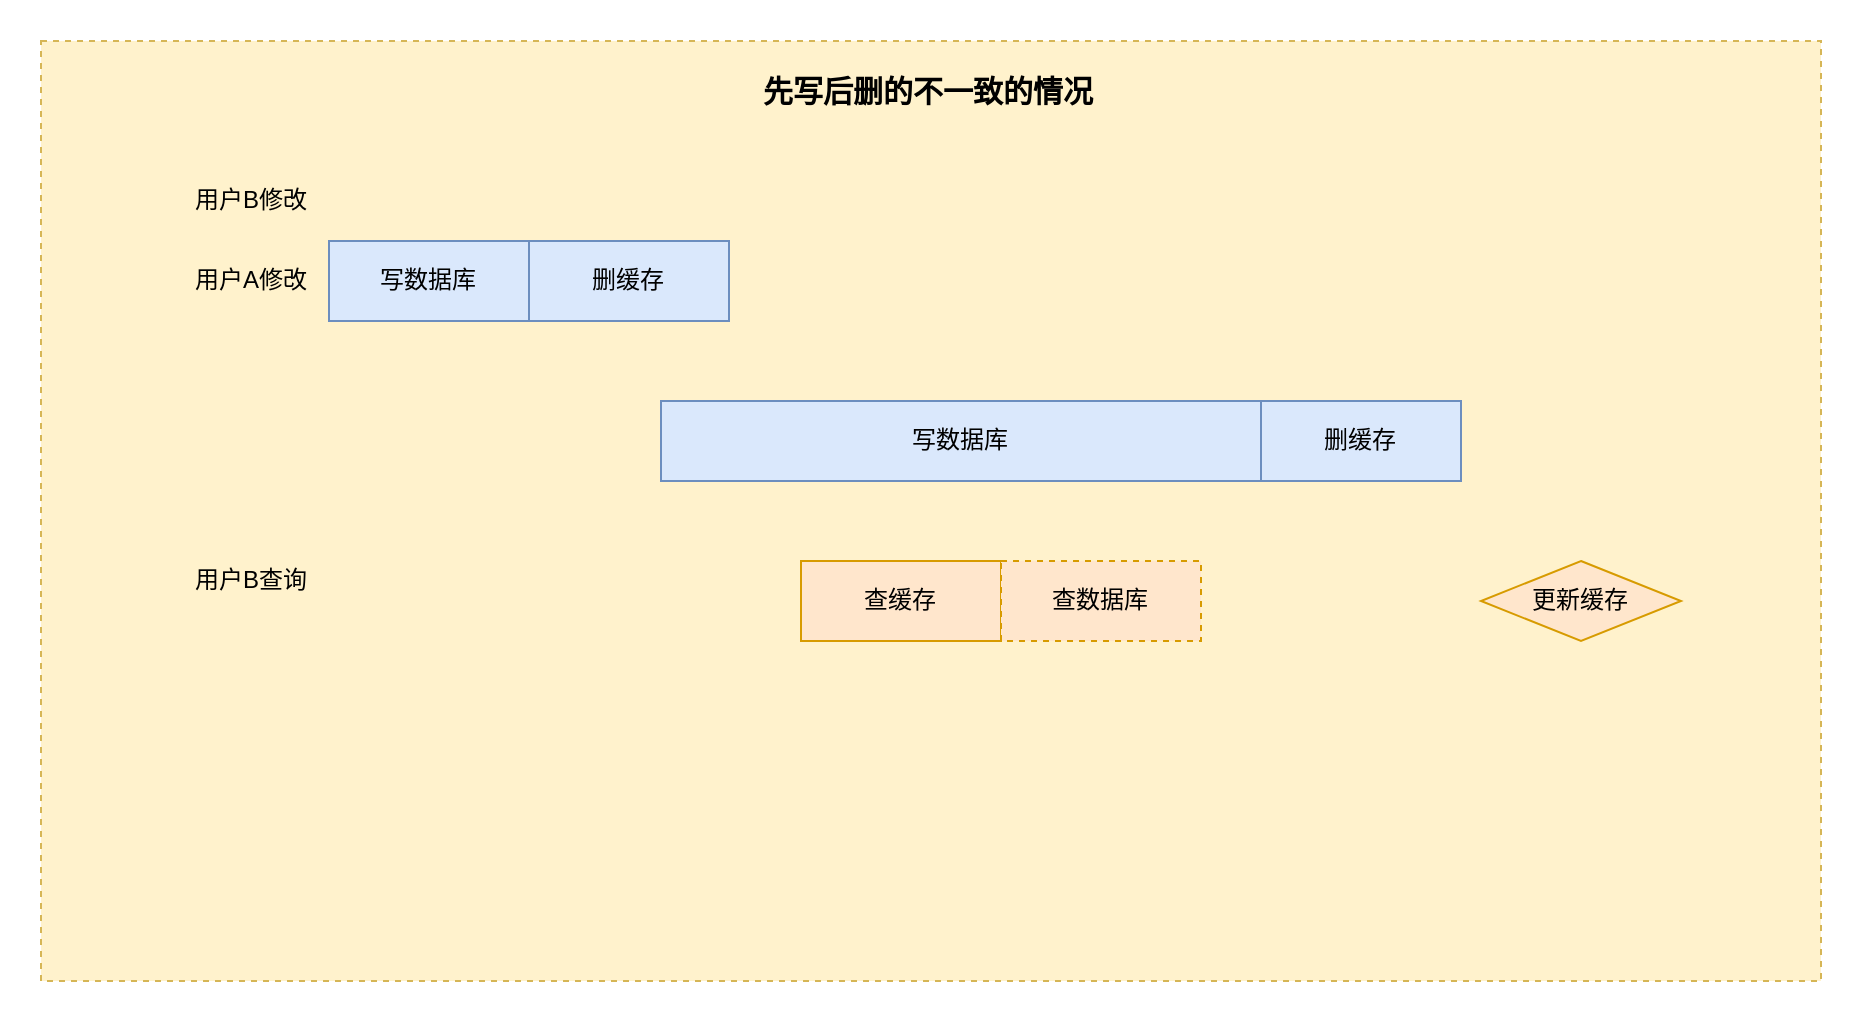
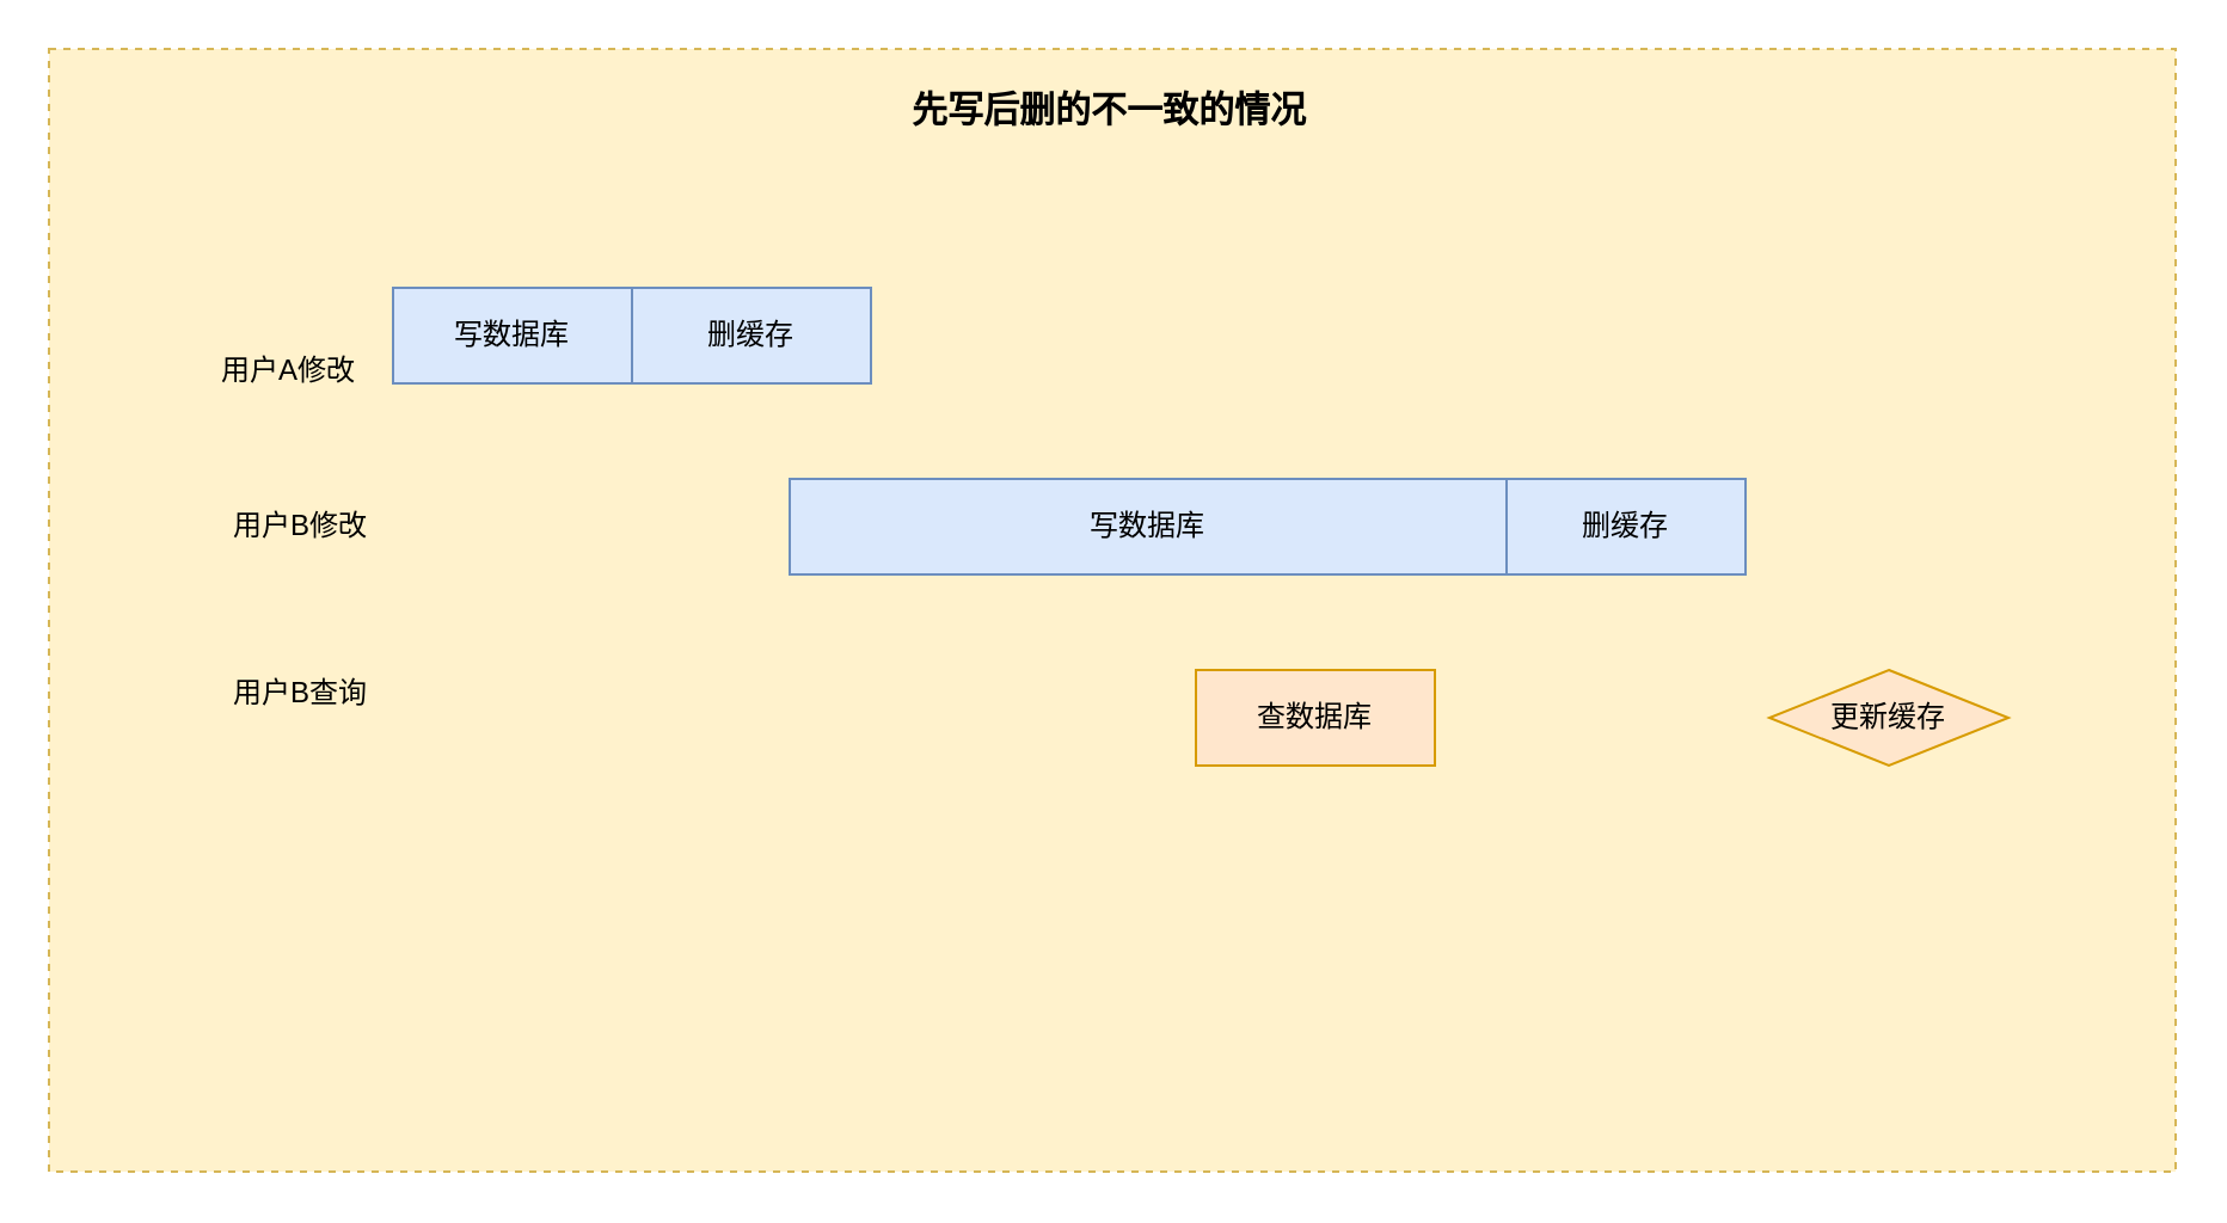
  <mxCell id="0" />
  <mxCell id="1" parent="0" />
  <mxCell id="2" value="" style="rounded=0;whiteSpace=wrap;html=1;dashed=1;fillColor=#fff2cc;strokeColor=#d6b656;" vertex="1" parent="1"><mxGeometry x="20" y="20" width="890" height="470" as="geometry" /></mxCell>
  <mxCell id="3" value="写数据库" style="rounded=0;whiteSpace=wrap;html=1;fillColor=#dae8fc;strokeColor=#6c8ebf;" vertex="1" parent="1"><mxGeometry x="164" y="120" width="100" height="40" as="geometry" /></mxCell>
  <mxCell id="4" value="删缓存" style="rounded=0;whiteSpace=wrap;html=1;fillColor=#dae8fc;strokeColor=#6c8ebf;" vertex="1" parent="1"><mxGeometry x="264" y="120" width="100" height="40" as="geometry" /></mxCell>
  <mxCell id="5" value="写数据库" style="rounded=0;whiteSpace=wrap;html=1;fillColor=#dae8fc;strokeColor=#6c8ebf;" vertex="1" parent="1"><mxGeometry x="330" y="200" width="300" height="40" as="geometry" /></mxCell>
  <mxCell id="6" value="删缓存" style="rounded=0;whiteSpace=wrap;html=1;fillColor=#dae8fc;strokeColor=#6c8ebf;" vertex="1" parent="1"><mxGeometry x="630" y="200" width="100" height="40" as="geometry" /></mxCell>
- <mxCell id="7" value="查缓存" style="rounded=0;whiteSpace=wrap;html=1;fillColor=#ffe6cc;strokeColor=#d79b00;" vertex="1" parent="1"><mxGeometry x="400" y="280" width="100" height="40" as="geometry" /></mxCell>
- <mxCell id="8" value="查数据库" style="rounded=0;whiteSpace=wrap;html=1;fillColor=#ffe6cc;strokeColor=#d79b00;dashed=1;" vertex="1" parent="1"><mxGeometry x="500" y="280" width="100" height="40" as="geometry" /></mxCell>
+ <mxCell id="8" value="查数据库" style="rounded=0;whiteSpace=wrap;html=1;fillColor=#ffe6cc;strokeColor=#d79b00;" vertex="1" parent="1"><mxGeometry x="500" y="280" width="100" height="40" as="geometry" /></mxCell>
  <mxCell id="9" value="更新缓存" style="rhombus;whiteSpace=wrap;html=1;fillColor=#ffe6cc;strokeColor=#d79b00;" vertex="1" parent="1"><mxGeometry x="740" y="280" width="100" height="40" as="geometry" /></mxCell>
- <mxCell id="10" value="用户A修改" style="text;html=1;align=center;verticalAlign=middle;resizable=0;points=[];autosize=1;strokeColor=none;fillColor=none;" vertex="1" parent="1"><mxGeometry x="90" y="130" width="70" height="20" as="geometry" /></mxCell>
- <mxCell id="11" value="用户B修改" style="text;html=1;align=center;verticalAlign=middle;resizable=0;points=[];autosize=1;strokeColor=none;fillColor=none;" vertex="1" parent="1"><mxGeometry x="90" y="90" width="70" height="20" as="geometry" /></mxCell>
+ <mxCell id="10" value="用户A修改" style="text;html=1;align=center;verticalAlign=middle;resizable=0;points=[];autosize=1;strokeColor=none;fillColor=none;" vertex="1" parent="1"><mxGeometry x="85" y="145" width="70" height="20" as="geometry" /></mxCell>
+ <mxCell id="11" value="用户B修改" style="text;html=1;align=center;verticalAlign=middle;resizable=0;points=[];autosize=1;strokeColor=none;fillColor=none;" vertex="1" parent="1"><mxGeometry x="90" y="210" width="70" height="20" as="geometry" /></mxCell>
  <mxCell id="12" value="用户B查询" style="text;html=1;align=center;verticalAlign=middle;resizable=0;points=[];autosize=1;strokeColor=none;fillColor=none;" vertex="1" parent="1"><mxGeometry x="90" y="280" width="70" height="20" as="geometry" /></mxCell>
  <mxCell id="13" value="&lt;b&gt;&lt;font style=&quot;font-size: 15px&quot;&gt;先写后删的不一致的情况&lt;/font&gt;&lt;/b&gt;" style="text;html=1;strokeColor=none;fillColor=none;align=center;verticalAlign=middle;whiteSpace=wrap;rounded=0;dashed=1;" vertex="1" parent="1"><mxGeometry x="364" y="30" width="200" height="30" as="geometry" /></mxCell>
